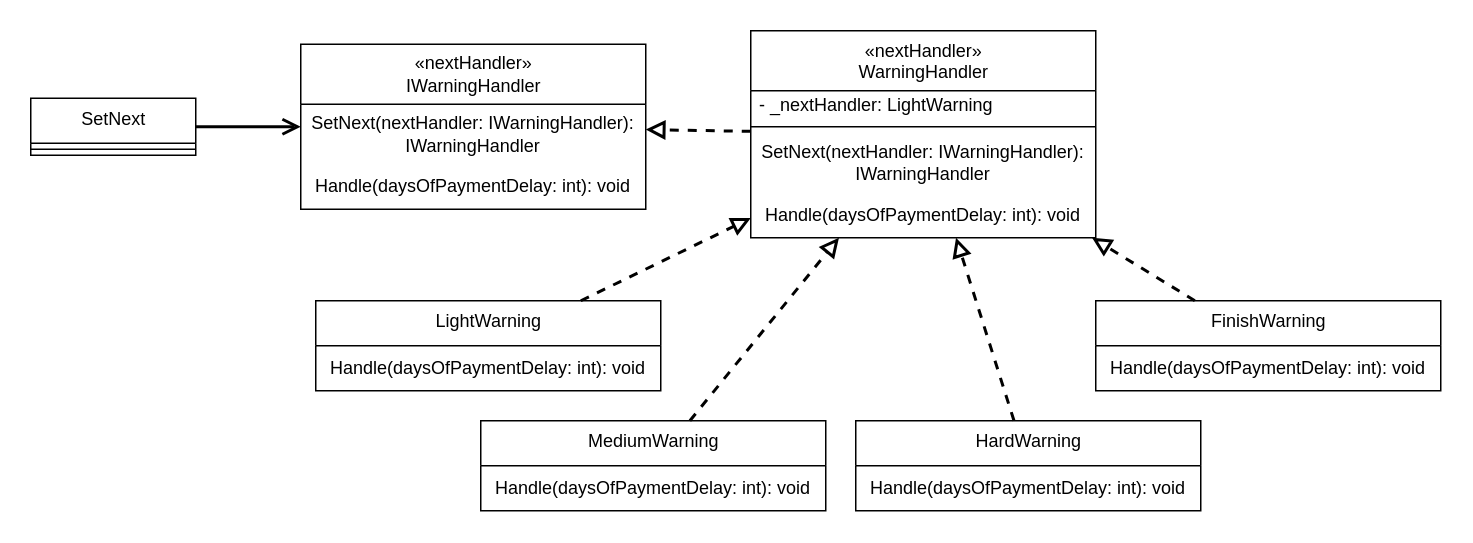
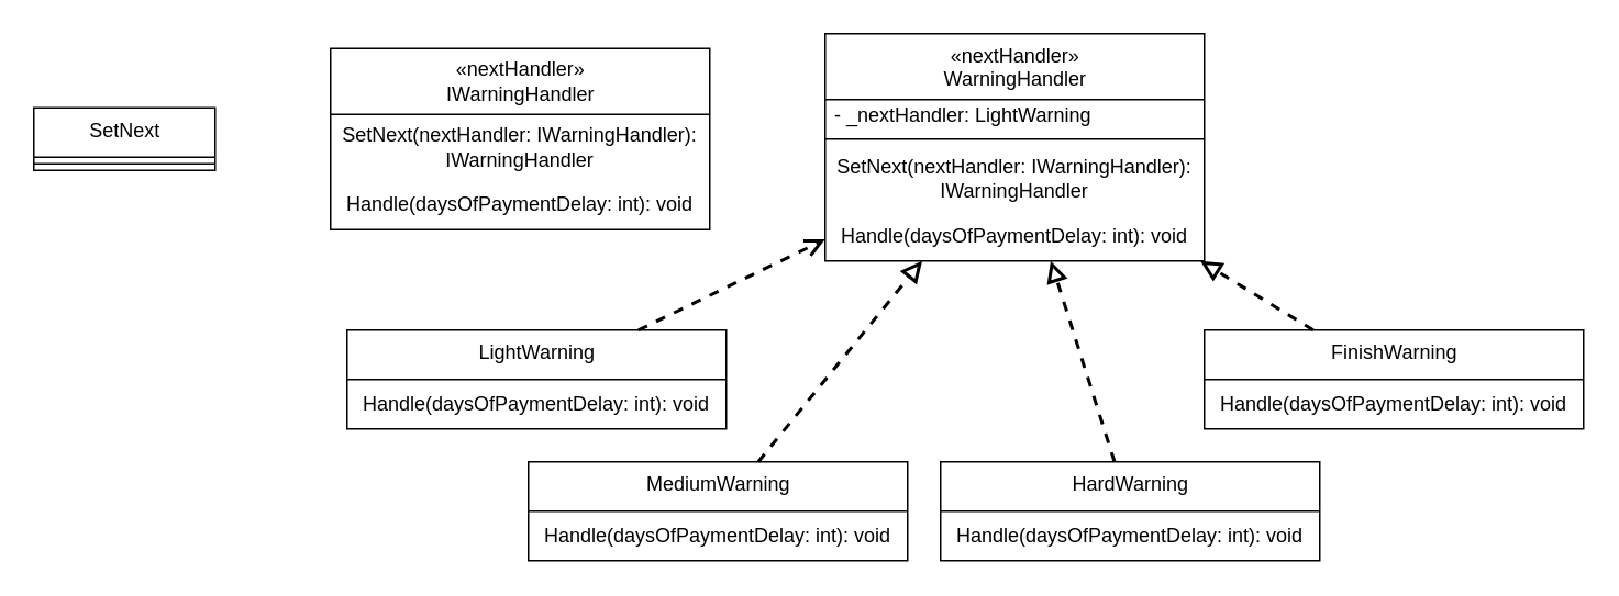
  <mxCell id="0" />
  <mxCell id="1" parent="0" />
  <mxCell id="2" value="&lt;span style=&quot;font-weight: 400;&quot;&gt;«nextHandler»&lt;br&gt;IWarningHandler&lt;br&gt;&lt;/span&gt;" style="swimlane;fontStyle=1;align=center;verticalAlign=middle;childLayout=stackLayout;horizontal=1;startSize=40;horizontalStack=0;resizeParent=1;resizeParentMax=0;resizeLast=0;collapsible=0;marginBottom=0;html=1;" parent="1" vertex="1"><mxGeometry x="200" y="29" width="230" height="110" as="geometry" /></mxCell>
  <mxCell id="3" value="SetNext(nextHandler: IWarningHandler):&lt;br&gt;IWarningHandler" style="text;html=1;strokeColor=none;fillColor=none;align=center;verticalAlign=middle;spacingLeft=4;spacingRight=4;overflow=hidden;rotatable=0;points=[[0,0.5],[1,0.5]];portConstraint=eastwest;" parent="2" vertex="1"><mxGeometry y="40" width="230" height="40" as="geometry" /></mxCell>
  <mxCell id="4" value="Handle(daysOfPaymentDelay: int): void" style="text;html=1;strokeColor=none;fillColor=none;align=center;verticalAlign=middle;spacingLeft=4;spacingRight=4;overflow=hidden;rotatable=0;points=[[0,0.5],[1,0.5]];portConstraint=eastwest;" vertex="1" parent="2"><mxGeometry y="80" width="230" height="30" as="geometry" /></mxCell>
  <mxCell id="5" value="SetNext" style="swimlane;fontStyle=0;align=center;verticalAlign=top;childLayout=stackLayout;horizontal=1;startSize=30;horizontalStack=0;resizeParent=1;resizeParentMax=0;resizeLast=0;collapsible=0;marginBottom=0;html=1;" parent="1" vertex="1"><mxGeometry x="20" y="65" width="110" height="38" as="geometry" /></mxCell>
  <mxCell id="6" value="" style="line;strokeWidth=1;fillColor=none;align=left;verticalAlign=middle;spacingTop=-1;spacingLeft=3;spacingRight=3;rotatable=0;labelPosition=right;points=[];portConstraint=eastwest;" parent="5" vertex="1"><mxGeometry y="30" width="110" height="8" as="geometry" /></mxCell>
- <mxCell id="7" value="" style="endArrow=open;startArrow=none;endFill=0;startFill=0;endSize=8;html=1;verticalAlign=bottom;labelBackgroundColor=none;strokeWidth=2;sketch=0;" parent="1" source="5" target="2" edge="1"><mxGeometry width="160" relative="1" as="geometry"><mxPoint x="540" y="105" as="sourcePoint" /><mxPoint x="700" y="105" as="targetPoint" /></mxGeometry></mxCell>
  <mxCell id="8" value="«nextHandler»&lt;br&gt;WarningHandler" style="swimlane;fontStyle=0;align=center;verticalAlign=top;childLayout=stackLayout;horizontal=1;startSize=40;horizontalStack=0;resizeParent=1;resizeParentMax=0;resizeLast=0;collapsible=0;marginBottom=0;html=1;" parent="1" vertex="1"><mxGeometry x="500" y="20" width="230" height="138" as="geometry" /></mxCell>
  <mxCell id="9" value="- _nextHandler: LightWarning" style="text;html=1;strokeColor=none;fillColor=none;align=left;verticalAlign=middle;spacingLeft=4;spacingRight=4;overflow=hidden;rotatable=0;points=[[0,0.5],[1,0.5]];portConstraint=eastwest;" parent="8" vertex="1"><mxGeometry y="40" width="230" height="20" as="geometry" /></mxCell>
  <mxCell id="10" value="" style="line;strokeWidth=1;fillColor=none;align=left;verticalAlign=middle;spacingTop=-1;spacingLeft=3;spacingRight=3;rotatable=0;labelPosition=right;points=[];portConstraint=eastwest;" parent="8" vertex="1"><mxGeometry y="60" width="230" height="8" as="geometry" /></mxCell>
  <mxCell id="11" value="SetNext(nextHandler: IWarningHandler):&lt;br&gt;IWarningHandler" style="text;html=1;strokeColor=none;fillColor=none;align=center;verticalAlign=middle;spacingLeft=4;spacingRight=4;overflow=hidden;rotatable=0;points=[[0,0.5],[1,0.5]];portConstraint=eastwest;" vertex="1" parent="8"><mxGeometry y="68" width="230" height="40" as="geometry" /></mxCell>
  <mxCell id="12" value="Handle(daysOfPaymentDelay: int): void" style="text;html=1;strokeColor=none;fillColor=none;align=center;verticalAlign=middle;spacingLeft=4;spacingRight=4;overflow=hidden;rotatable=0;points=[[0,0.5],[1,0.5]];portConstraint=eastwest;" vertex="1" parent="8"><mxGeometry y="108" width="230" height="30" as="geometry" /></mxCell>
- <mxCell id="13" value="" style="endArrow=block;startArrow=none;endFill=0;startFill=0;endSize=8;html=1;verticalAlign=bottom;dashed=1;labelBackgroundColor=none;sketch=0;strokeWidth=2;" parent="1" source="8" target="2" edge="1"><mxGeometry width="160" relative="1" as="geometry"><mxPoint x="500" y="220" as="sourcePoint" /><mxPoint x="130" y="320" as="targetPoint" /></mxGeometry></mxCell>
  <mxCell id="14" value="LightWarning" style="swimlane;fontStyle=0;align=center;verticalAlign=top;childLayout=stackLayout;horizontal=1;startSize=30;horizontalStack=0;resizeParent=1;resizeParentMax=0;resizeLast=0;collapsible=0;marginBottom=0;html=1;" vertex="1" parent="1"><mxGeometry x="210" y="200" width="230" height="60" as="geometry" /></mxCell>
  <mxCell id="15" value="Handle(daysOfPaymentDelay: int): void" style="text;html=1;strokeColor=none;fillColor=none;align=center;verticalAlign=middle;spacingLeft=4;spacingRight=4;overflow=hidden;rotatable=0;points=[[0,0.5],[1,0.5]];portConstraint=eastwest;" vertex="1" parent="14"><mxGeometry y="30" width="230" height="30" as="geometry" /></mxCell>
- <mxCell id="16" value="" style="endArrow=block;startArrow=none;endFill=0;startFill=0;endSize=8;html=1;verticalAlign=bottom;dashed=1;labelBackgroundColor=none;sketch=0;strokeWidth=2;" edge="1" parent="1" source="14" target="8"><mxGeometry width="160" relative="1" as="geometry"><mxPoint x="510" y="97.083" as="sourcePoint" /><mxPoint x="440" y="95.917" as="targetPoint" /></mxGeometry></mxCell>
+ <mxCell id="16" value="" style="endArrow=open;startArrow=none;endFill=0;startFill=0;endSize=8;html=1;verticalAlign=bottom;dashed=1;labelBackgroundColor=none;sketch=0;strokeWidth=2;" edge="1" parent="1" source="14" target="8"><mxGeometry width="160" relative="1" as="geometry"><mxPoint x="510" y="97.083" as="sourcePoint" /><mxPoint x="440" y="95.917" as="targetPoint" /></mxGeometry></mxCell>
  <mxCell id="17" value="MediumWarning" style="swimlane;fontStyle=0;align=center;verticalAlign=top;childLayout=stackLayout;horizontal=1;startSize=30;horizontalStack=0;resizeParent=1;resizeParentMax=0;resizeLast=0;collapsible=0;marginBottom=0;html=1;" vertex="1" parent="1"><mxGeometry x="320" y="280" width="230" height="60" as="geometry" /></mxCell>
  <mxCell id="18" value="Handle(daysOfPaymentDelay: int): void" style="text;html=1;strokeColor=none;fillColor=none;align=center;verticalAlign=middle;spacingLeft=4;spacingRight=4;overflow=hidden;rotatable=0;points=[[0,0.5],[1,0.5]];portConstraint=eastwest;" vertex="1" parent="17"><mxGeometry y="30" width="230" height="30" as="geometry" /></mxCell>
  <mxCell id="19" value="" style="endArrow=block;startArrow=none;endFill=0;startFill=0;endSize=8;html=1;verticalAlign=bottom;dashed=1;labelBackgroundColor=none;sketch=0;strokeWidth=2;" edge="1" parent="1" source="17" target="8"><mxGeometry width="160" relative="1" as="geometry"><mxPoint x="315.807" y="230" as="sourcePoint" /><mxPoint x="510" y="147.724" as="targetPoint" /></mxGeometry></mxCell>
  <mxCell id="20" value="FinishWarning" style="swimlane;fontStyle=0;align=center;verticalAlign=top;childLayout=stackLayout;horizontal=1;startSize=30;horizontalStack=0;resizeParent=1;resizeParentMax=0;resizeLast=0;collapsible=0;marginBottom=0;html=1;" vertex="1" parent="1"><mxGeometry x="730" y="200" width="230" height="60" as="geometry" /></mxCell>
  <mxCell id="21" value="Handle(daysOfPaymentDelay: int): void" style="text;html=1;strokeColor=none;fillColor=none;align=center;verticalAlign=middle;spacingLeft=4;spacingRight=4;overflow=hidden;rotatable=0;points=[[0,0.5],[1,0.5]];portConstraint=eastwest;" vertex="1" parent="20"><mxGeometry y="30" width="230" height="30" as="geometry" /></mxCell>
  <mxCell id="22" value="HardWarning" style="swimlane;fontStyle=0;align=center;verticalAlign=top;childLayout=stackLayout;horizontal=1;startSize=30;horizontalStack=0;resizeParent=1;resizeParentMax=0;resizeLast=0;collapsible=0;marginBottom=0;html=1;" vertex="1" parent="1"><mxGeometry x="570" y="280" width="230" height="60" as="geometry" /></mxCell>
  <mxCell id="23" value="Handle(daysOfPaymentDelay: int): void" style="text;html=1;strokeColor=none;fillColor=none;align=center;verticalAlign=middle;spacingLeft=4;spacingRight=4;overflow=hidden;rotatable=0;points=[[0,0.5],[1,0.5]];portConstraint=eastwest;" vertex="1" parent="22"><mxGeometry y="30" width="230" height="30" as="geometry" /></mxCell>
  <mxCell id="24" value="" style="endArrow=block;startArrow=none;endFill=0;startFill=0;endSize=8;html=1;verticalAlign=bottom;dashed=1;labelBackgroundColor=none;sketch=0;strokeWidth=2;" edge="1" parent="1" source="22" target="8"><mxGeometry width="160" relative="1" as="geometry"><mxPoint x="443.507" y="290" as="sourcePoint" /><mxPoint x="559.434" y="168" as="targetPoint" /></mxGeometry></mxCell>
  <mxCell id="25" value="" style="endArrow=block;startArrow=none;endFill=0;startFill=0;endSize=8;html=1;verticalAlign=bottom;dashed=1;labelBackgroundColor=none;sketch=0;strokeWidth=2;" edge="1" parent="1" source="20" target="8"><mxGeometry width="160" relative="1" as="geometry"><mxPoint x="659.57" y="290" as="sourcePoint" /><mxPoint x="637.489" y="168" as="targetPoint" /></mxGeometry></mxCell>
